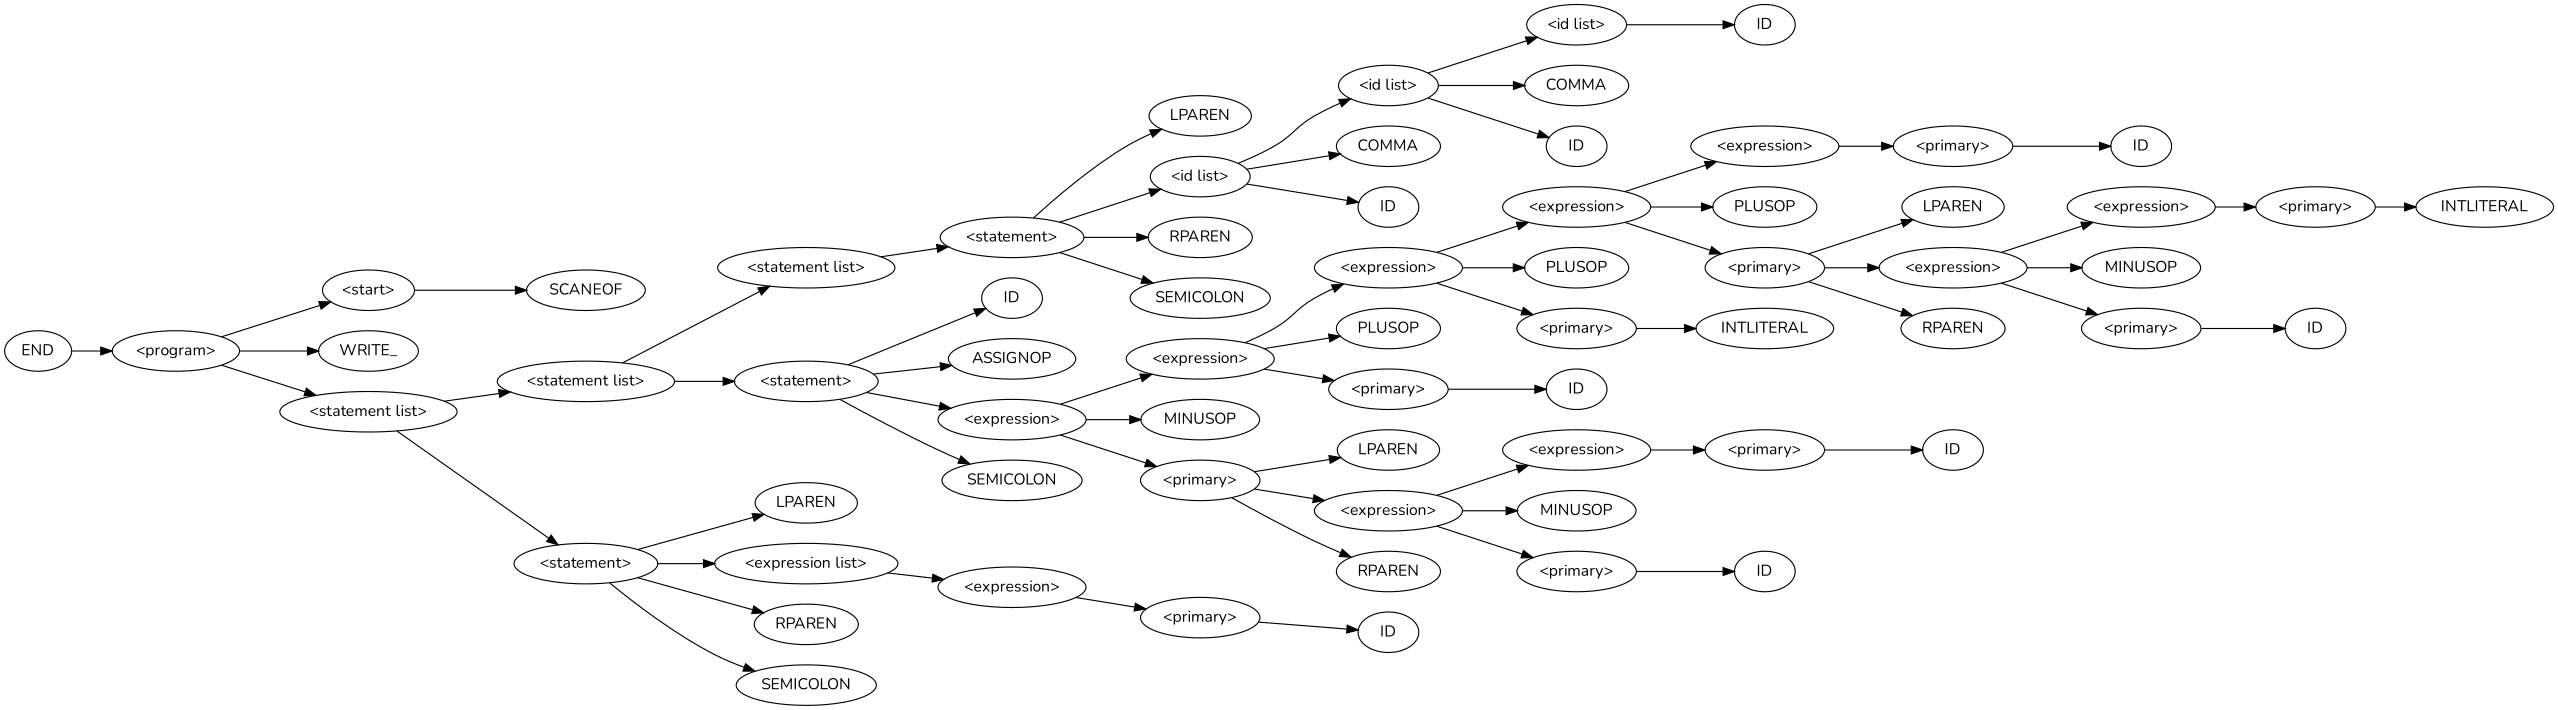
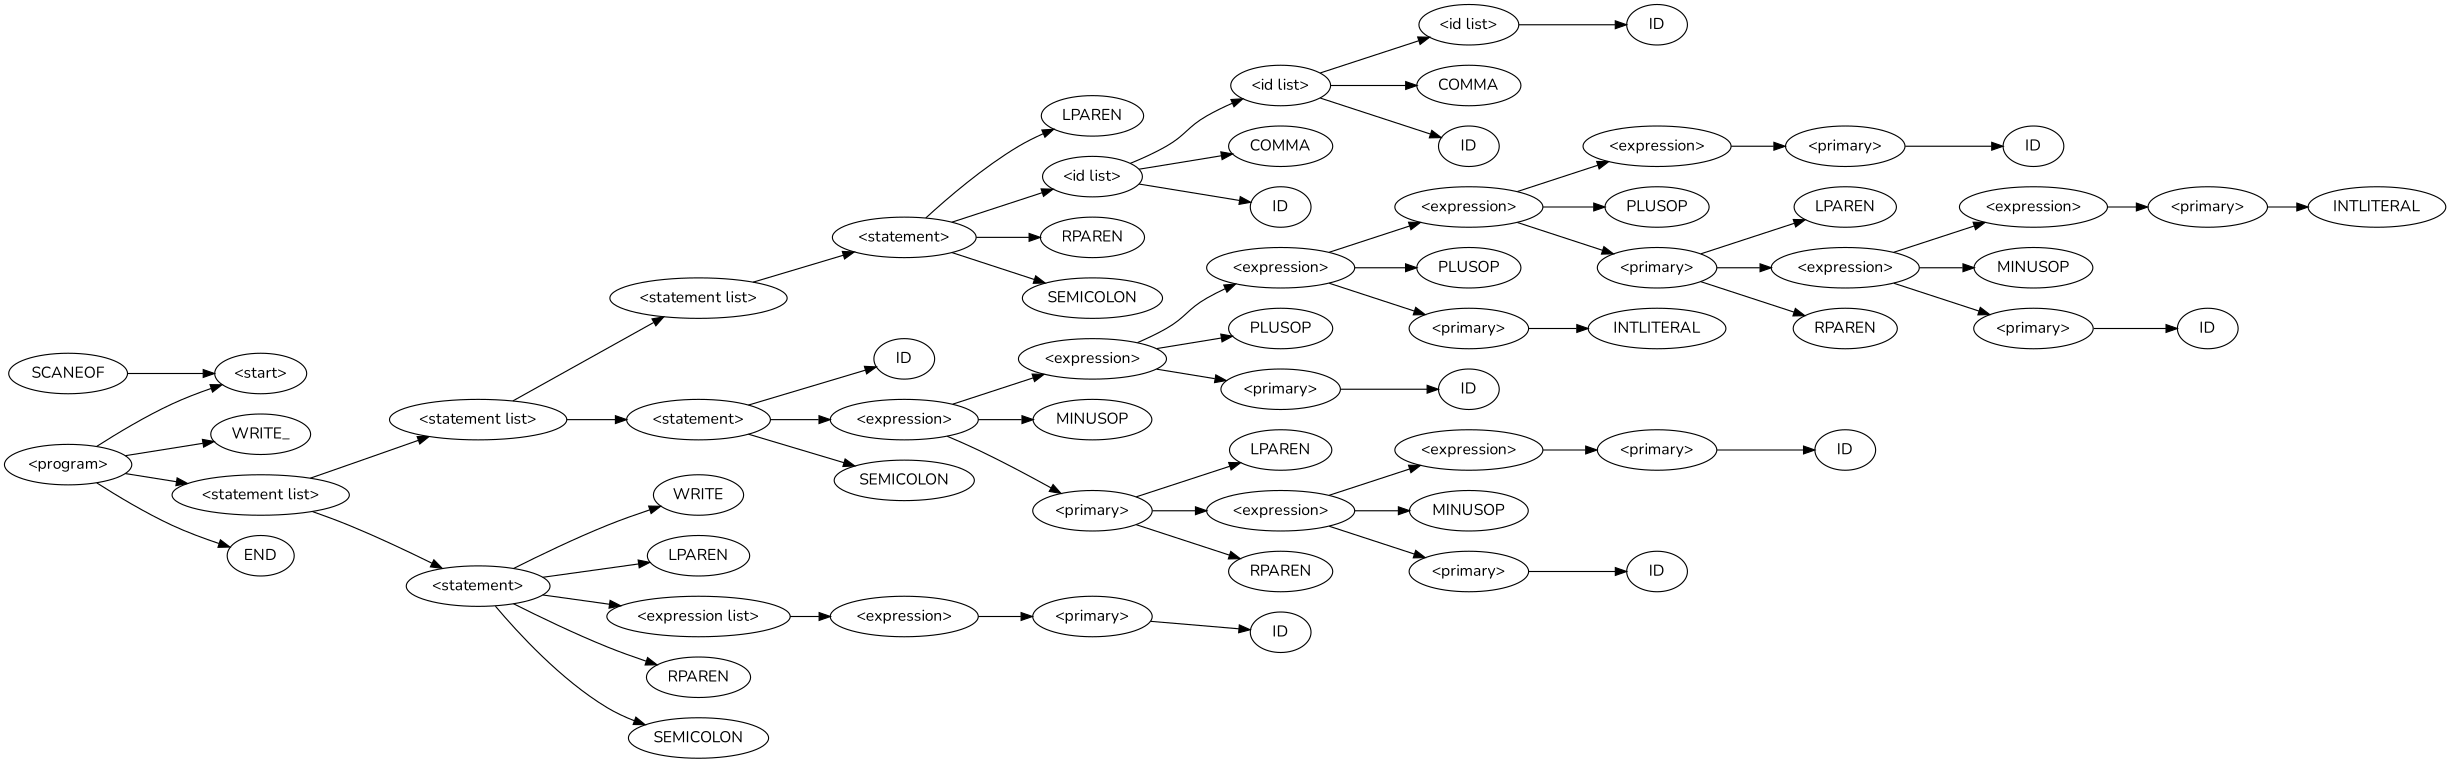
  digraph {
    fontname=Nunito
    rankdir=LR
    node [fontname=Nunito]
    edge [fontname=Nunito]
    n1 [label="<start>"]
    n2 [label=SCANEOF]
    n3 [label="<program>"]
    n4 [label=WRITE_]
    n5 [label="<statement list>"]
    n6 [label=END]
    n7 [label="<statement list>"]
    n8 [label="<statement>"]
    n9 [label="<statement list>"]
    n10 [label="<statement>"]
+   n11 [label=WRITE]
    n12 [label=LPAREN]
    n13 [label="<expression list>"]
    n14 [label=RPAREN]
    n15 [label=SEMICOLON]
    n16 [label="<statement>"]
    n17 [label=ID]
-   n18 [label=ASSIGNOP]
    n19 [label="<expression>"]
    n20 [label=SEMICOLON]
    n21 [label=LPAREN]
    n22 [label="<id list>"]
    n23 [label=RPAREN]
    n24 [label=SEMICOLON]
    n25 [label="<id list>"]
    n26 [label=COMMA]
    n27 [label=ID]
    n28 [label="<id list>"]
    n29 [label=COMMA]
    n30 [label=ID]
    n31 [label=ID]
    n32 [label="<expression>"]
    n33 [label=MINUSOP]
    n34 [label="<primary>"]
    n35 [label="<expression>"]
    n36 [label=PLUSOP]
    n37 [label="<primary>"]
    n38 [label=LPAREN]
    n39 [label="<expression>"]
    n40 [label=RPAREN]
    n41 [label="<expression>"]
    n42 [label=PLUSOP]
    n43 [label="<primary>"]
    n44 [label=ID]
    n45 [label="<expression>"]
    n46 [label=PLUSOP]
    n47 [label="<primary>"]
    n48 [label=INTLITERAL]
    n49 [label="<primary>"]
    n50 [label=LPAREN]
    n51 [label="<expression>"]
    n52 [label=RPAREN]
    n53 [label=ID]
    n54 [label="<expression>"]
    n55 [label=MINUSOP]
    n56 [label="<primary>"]
    n57 [label="<primary>"]
    n58 [label=ID]
    n59 [label=INTLITERAL]
    n60 [label="<expression>"]
    n61 [label=MINUSOP]
    n62 [label="<primary>"]
    n63 [label="<primary>"]
    n64 [label=ID]
    n65 [label=ID]
    n66 [label="<expression>"]
    n67 [label="<primary>"]
    n68 [label=ID]
-   n1 -> n2
+   n2 -> n1
    n3 -> n1
    n3 -> n4
    n3 -> n5
-   n6 -> n3
+   n3 -> n6
    n5 -> n7
    n5 -> n8
    n7 -> n9
    n7 -> n10
+   n8 -> n11
    n8 -> n12
    n8 -> n13
    n8 -> n14
    n8 -> n15
    n9 -> n16
    n10 -> n17
-   n10 -> n18
    n10 -> n19
    n10 -> n20
    n13 -> n66
    n16 -> n21
    n16 -> n22
    n16 -> n23
    n16 -> n24
    n19 -> n32
    n19 -> n33
    n19 -> n34
    n22 -> n25
    n22 -> n26
    n22 -> n27
    n25 -> n28
    n25 -> n29
    n25 -> n30
    n28 -> n31
    n32 -> n35
    n32 -> n36
    n32 -> n37
    n34 -> n38
    n34 -> n39
    n34 -> n40
    n35 -> n41
    n35 -> n42
    n35 -> n43
    n37 -> n44
    n39 -> n60
    n39 -> n61
    n39 -> n62
    n41 -> n45
    n41 -> n46
    n41 -> n47
    n43 -> n48
    n45 -> n49
    n47 -> n50
    n47 -> n51
    n47 -> n52
    n49 -> n53
    n51 -> n54
    n51 -> n55
    n51 -> n56
    n54 -> n57
    n56 -> n58
    n57 -> n59
    n60 -> n63
    n62 -> n64
    n63 -> n65
    n66 -> n67
    n67 -> n68
  }
